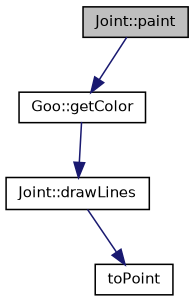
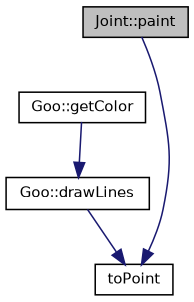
  digraph {
    rankdir=TB
    node [color=black fillcolor=white fontname=Helvetica fontsize=10 shape=record style=filled]
    edge [color=midnightblue fontname=Helvetica fontsize=10 labelfontname=Helvetica labelfontsize=10 style=solid]
    n1 [fillcolor=grey75 fontcolor=black height=0.2 label="Joint::paint" width=0.4]
    n2 [height=0.2 label="Goo::getColor" width=0.4]
-   n3 [height=0.2 label="Joint::drawLines" width=0.4]
+   n3 [height=0.2 label="Goo::drawLines" width=0.4]
    n4 [height=0.2 label=toPoint width=0.4]
-   n1 -> n2
+   n1 -> n4
    n2 -> n3
    n3 -> n4
  }
